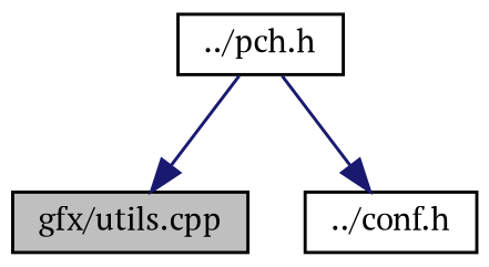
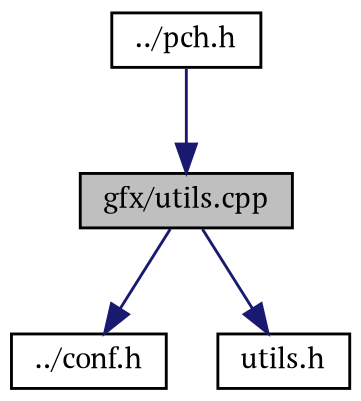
  digraph {
    fontname="PT Serif"
    node [color=black fillcolor=white fontname="PT Serif" fontsize=10 shape=record style=filled]
    edge [color=midnightblue fontname="PT Serif" fontsize=10 labelfontname=Helvetica labelfontsize=10 style=solid]
    n1 [fillcolor=grey75 fontcolor=black height=0.2 label="gfx/utils.cpp" width=0.4]
    n2 [height=0.2 label="../conf.h" width=0.4]
+   n3 [height=0.2 label="utils.h" width=0.4]
    n4 [height=0.2 label="../pch.h" width=0.4]
-   n4 -> n2
+   n1 -> n2
+   n1 -> n3
    n4 -> n1
  }
